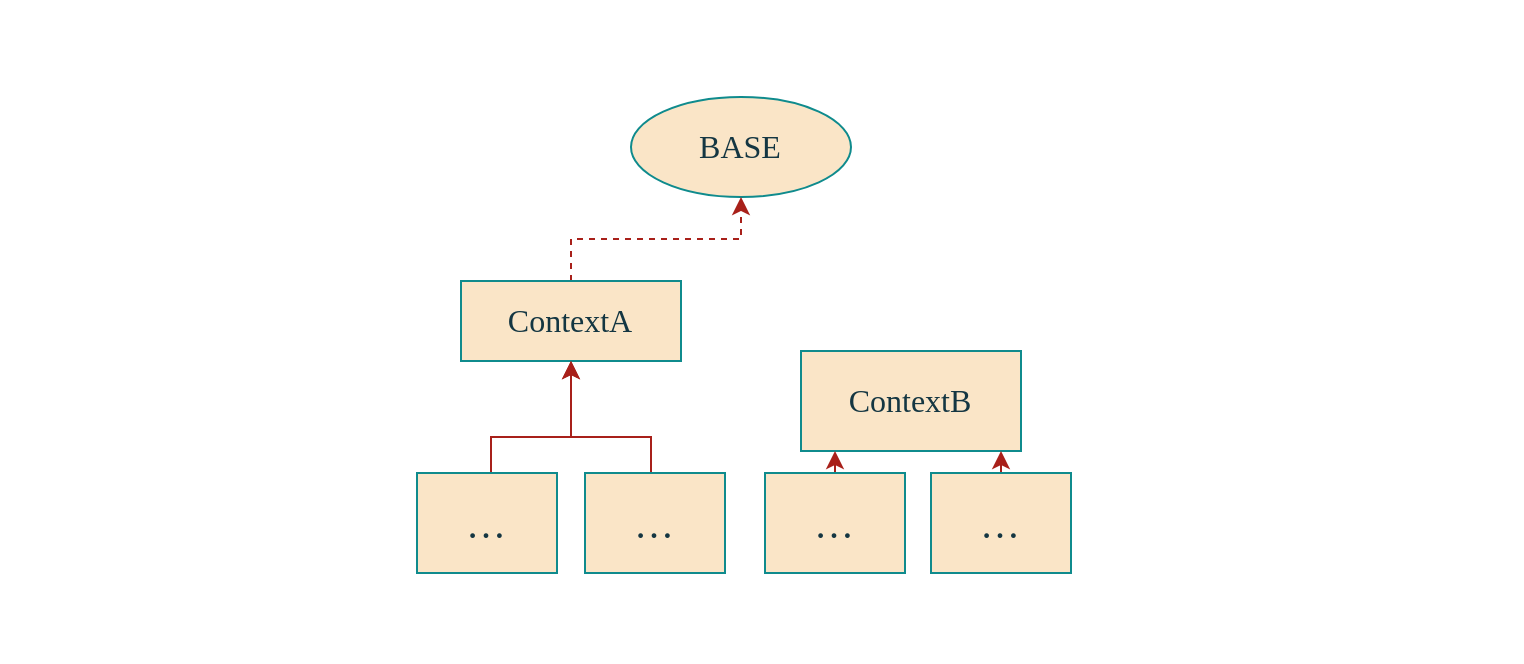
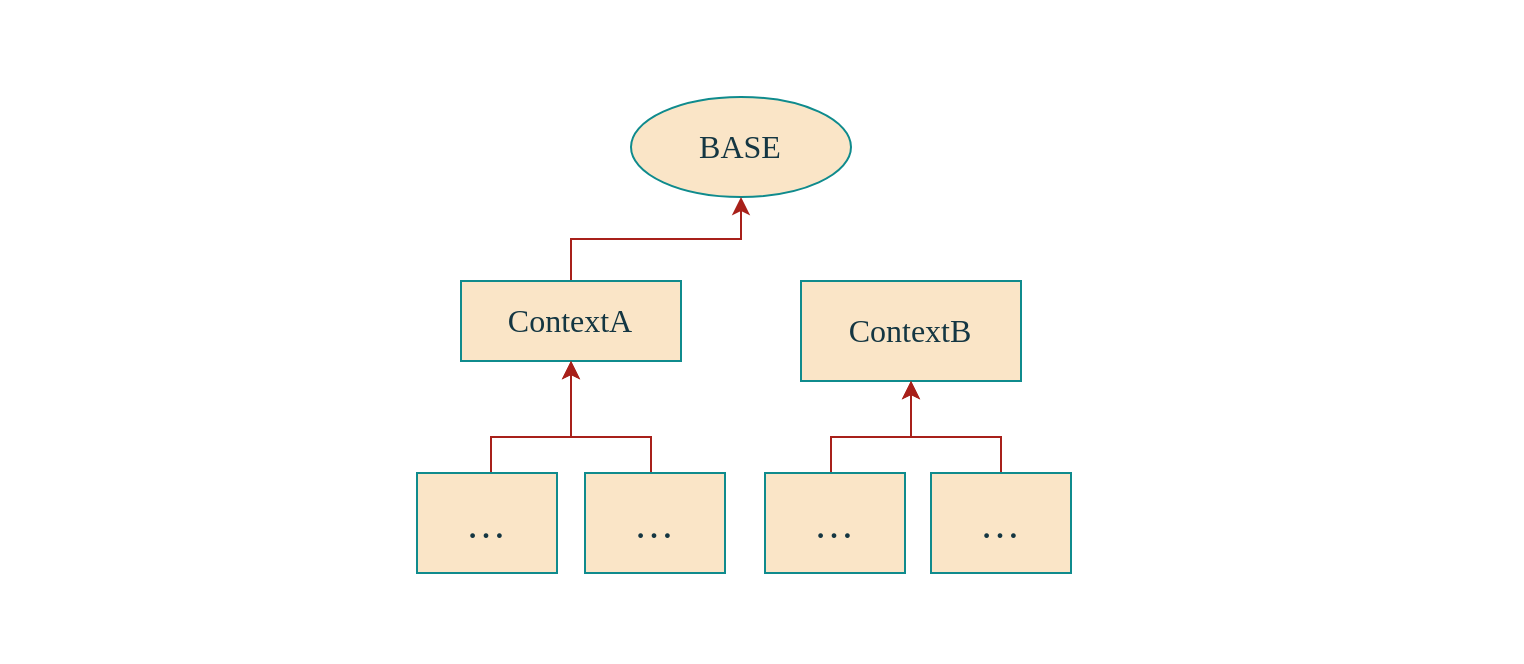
  <mxCell id="0" />
  <mxCell id="1" parent="0" />
  <mxCell id="2" value="" style="rounded=0;whiteSpace=wrap;html=1;hachureGap=4;fontFamily=Times New Roman;fontSize=20;labelBackgroundColor=none;fillColor=none;strokeColor=none;" vertex="1" parent="1"><mxGeometry x="20" y="20" width="720" height="290" as="geometry" /></mxCell>
  <mxCell id="3" value="&lt;div&gt;BASE&lt;/div&gt;" style="ellipse;html=1;whiteSpace=wrap;hachureGap=4;fontFamily=Times New Roman;fontSize=16;labelBackgroundColor=none;fillColor=#FAE5C7;strokeColor=#0F8B8D;fontColor=#143642;" vertex="1" parent="1"><mxGeometry x="315" y="48" width="110" height="50" as="geometry" /></mxCell>
- <mxCell id="4" style="edgeStyle=orthogonalEdgeStyle;rounded=0;hachureGap=4;orthogonalLoop=1;jettySize=auto;html=1;fontFamily=Times New Roman;fontSize=16;labelBackgroundColor=none;strokeColor=#A8201A;fontColor=default;dashed=1;" edge="1" parent="1" source="5" target="3"><mxGeometry relative="1" as="geometry" /></mxCell>
+ <mxCell id="4" style="edgeStyle=orthogonalEdgeStyle;rounded=0;hachureGap=4;orthogonalLoop=1;jettySize=auto;html=1;fontFamily=Times New Roman;fontSize=16;labelBackgroundColor=none;strokeColor=#A8201A;fontColor=default;" edge="1" parent="1" source="5" target="3"><mxGeometry relative="1" as="geometry" /></mxCell>
  <mxCell id="5" value="ContextA" style="html=1;whiteSpace=wrap;hachureGap=4;fontFamily=Times New Roman;fontSize=16;labelBackgroundColor=none;fillColor=#FAE5C7;strokeColor=#0F8B8D;fontColor=#143642;" vertex="1" parent="1"><mxGeometry x="230" y="140" width="110" height="40" as="geometry" /></mxCell>
- <mxCell id="6" value="ContextB" style="html=1;whiteSpace=wrap;hachureGap=4;fontFamily=Times New Roman;fontSize=16;labelBackgroundColor=none;fillColor=#FAE5C7;strokeColor=#0F8B8D;fontColor=#143642;" vertex="1" parent="1"><mxGeometry x="400" y="175" width="110" height="50" as="geometry" /></mxCell>
+ <mxCell id="6" value="ContextB" style="html=1;whiteSpace=wrap;hachureGap=4;fontFamily=Times New Roman;fontSize=16;labelBackgroundColor=none;fillColor=#FAE5C7;strokeColor=#0F8B8D;fontColor=#143642;" vertex="1" parent="1"><mxGeometry x="400" y="140" width="110" height="50" as="geometry" /></mxCell>
  <mxCell id="7" style="edgeStyle=orthogonalEdgeStyle;rounded=0;hachureGap=4;orthogonalLoop=1;jettySize=auto;html=1;fontFamily=Architects Daughter;fontSource=https%3A%2F%2Ffonts.googleapis.com%2Fcss%3Ffamily%3DArchitects%2BDaughter;fontSize=16;entryX=0.5;entryY=1;entryDx=0;entryDy=0;labelBackgroundColor=none;strokeColor=#A8201A;fontColor=default;" edge="1" parent="1" source="8" target="5"><mxGeometry relative="1" as="geometry"><mxPoint x="280" y="198" as="targetPoint" /><Array as="points"><mxPoint x="245" y="218" /><mxPoint x="285" y="218" /></Array></mxGeometry></mxCell>
  <mxCell id="8" value="…" style="html=1;whiteSpace=wrap;hachureGap=4;fontFamily=Times New Roman;fontSize=20;labelBackgroundColor=none;fillColor=#FAE5C7;strokeColor=#0F8B8D;fontColor=#143642;" vertex="1" parent="1"><mxGeometry x="208" y="236" width="70" height="50" as="geometry" /></mxCell>
  <mxCell id="9" style="edgeStyle=orthogonalEdgeStyle;rounded=0;hachureGap=4;orthogonalLoop=1;jettySize=auto;html=1;fontFamily=Architects Daughter;fontSource=https%3A%2F%2Ffonts.googleapis.com%2Fcss%3Ffamily%3DArchitects%2BDaughter;fontSize=16;labelBackgroundColor=none;strokeColor=#A8201A;fontColor=default;" edge="1" parent="1" source="10" target="5"><mxGeometry relative="1" as="geometry"><Array as="points"><mxPoint x="325" y="218" /><mxPoint x="285" y="218" /></Array></mxGeometry></mxCell>
  <mxCell id="10" value="…" style="html=1;whiteSpace=wrap;hachureGap=4;fontFamily=Times New Roman;fontSize=20;labelBackgroundColor=none;fillColor=#FAE5C7;strokeColor=#0F8B8D;fontColor=#143642;" vertex="1" parent="1"><mxGeometry x="292" y="236" width="70" height="50" as="geometry" /></mxCell>
  <mxCell id="11" style="edgeStyle=orthogonalEdgeStyle;rounded=0;hachureGap=4;orthogonalLoop=1;jettySize=auto;html=1;fontFamily=Architects Daughter;fontSource=https%3A%2F%2Ffonts.googleapis.com%2Fcss%3Ffamily%3DArchitects%2BDaughter;fontSize=16;labelBackgroundColor=none;strokeColor=#A8201A;fontColor=default;" edge="1" parent="1" source="12" target="6"><mxGeometry relative="1" as="geometry"><Array as="points"><mxPoint x="415" y="218" /><mxPoint x="455" y="218" /></Array></mxGeometry></mxCell>
  <mxCell id="12" value="…" style="html=1;whiteSpace=wrap;hachureGap=4;fontFamily=Times New Roman;fontSize=20;labelBackgroundColor=none;fillColor=#FAE5C7;strokeColor=#0F8B8D;fontColor=#143642;" vertex="1" parent="1"><mxGeometry x="382" y="236" width="70" height="50" as="geometry" /></mxCell>
  <mxCell id="13" style="edgeStyle=orthogonalEdgeStyle;rounded=0;hachureGap=4;orthogonalLoop=1;jettySize=auto;html=1;fontFamily=Architects Daughter;fontSource=https%3A%2F%2Ffonts.googleapis.com%2Fcss%3Ffamily%3DArchitects%2BDaughter;fontSize=16;labelBackgroundColor=none;strokeColor=#A8201A;fontColor=default;" edge="1" parent="1" source="14" target="6"><mxGeometry relative="1" as="geometry"><Array as="points"><mxPoint x="500" y="218" /><mxPoint x="455" y="218" /></Array></mxGeometry></mxCell>
  <mxCell id="14" value="…" style="html=1;whiteSpace=wrap;hachureGap=4;fontFamily=Times New Roman;fontSize=20;labelBackgroundColor=none;fillColor=#FAE5C7;strokeColor=#0F8B8D;fontColor=#143642;" vertex="1" parent="1"><mxGeometry x="465" y="236" width="70" height="50" as="geometry" /></mxCell>
